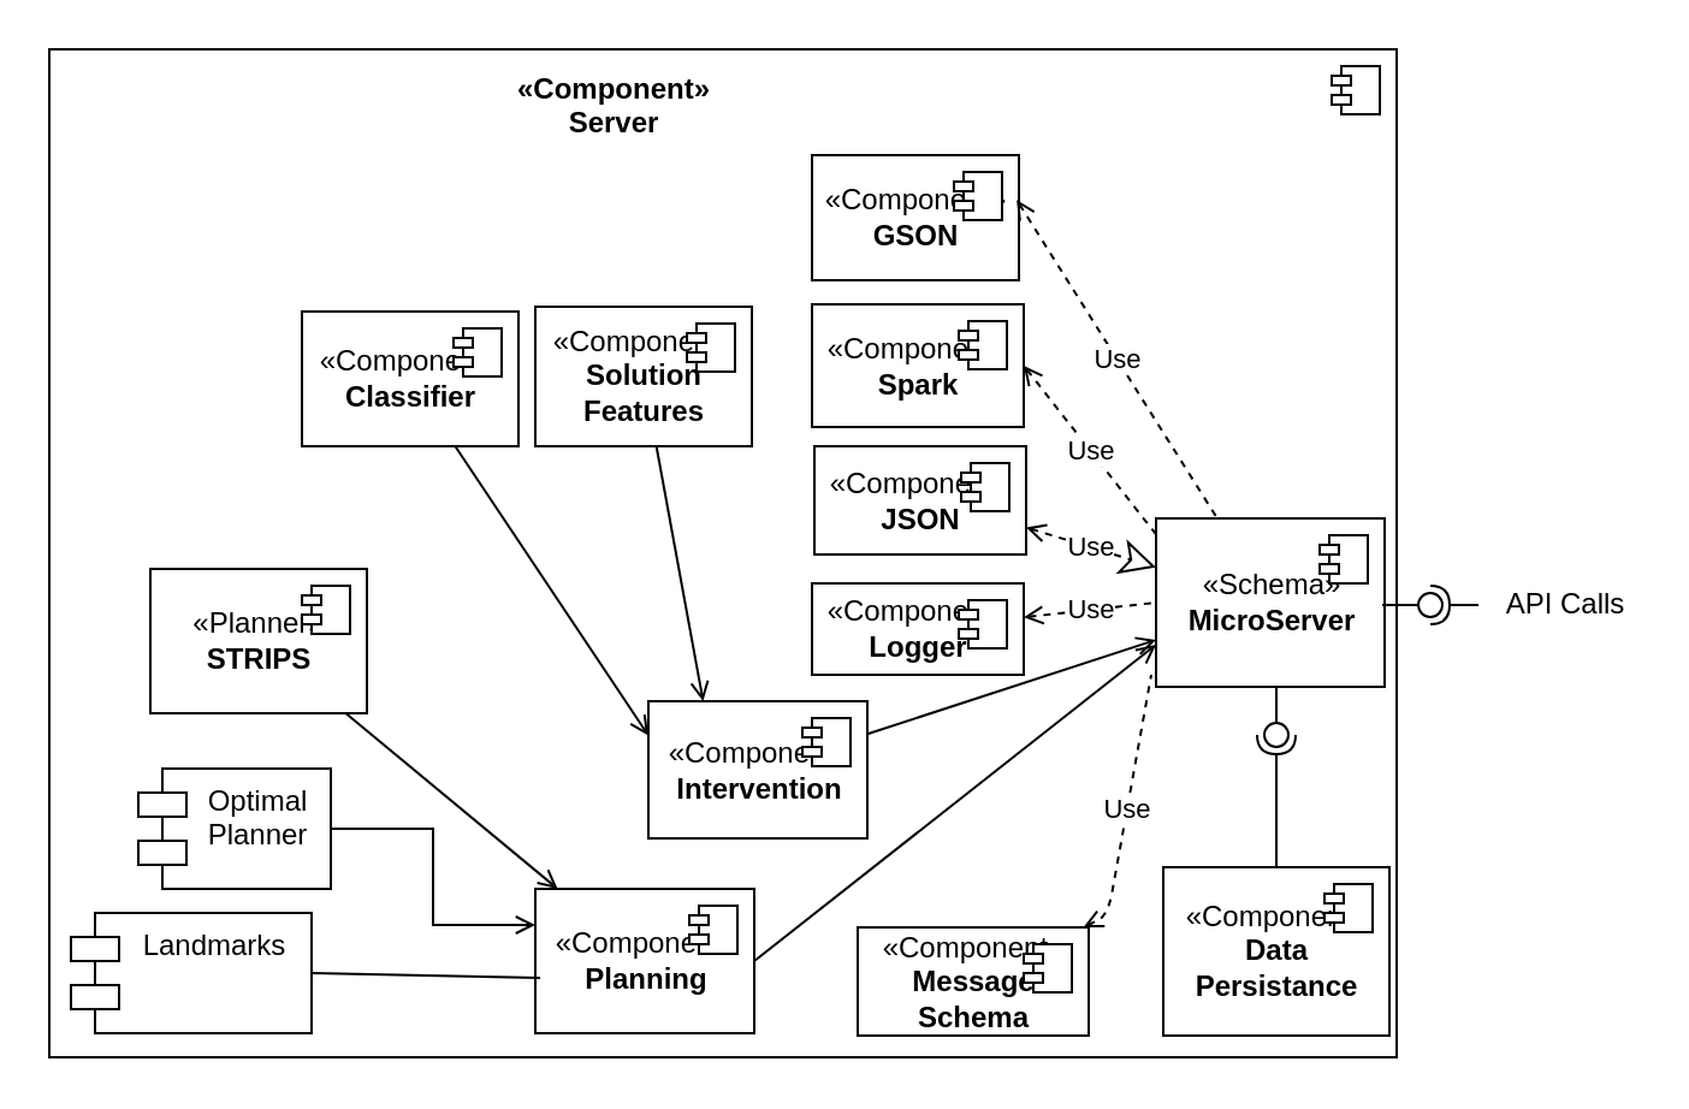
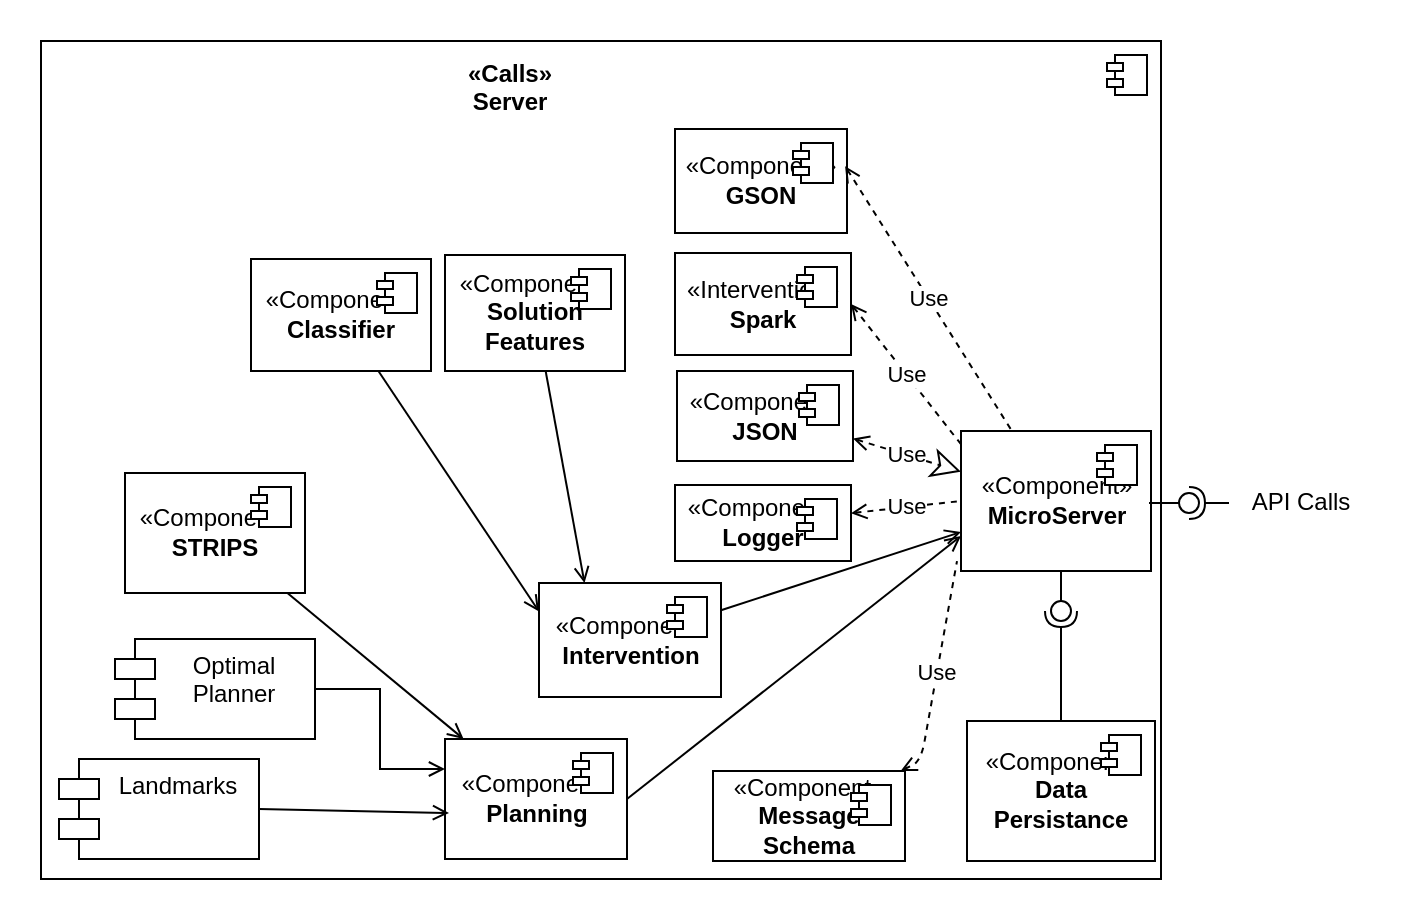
  <mxCell id="0" />
  <mxCell id="1" parent="0" />
  <mxCell id="2" value="" style="html=1;dropTarget=0;" parent="1" vertex="1"><mxGeometry x="20" y="20" width="560" height="419" as="geometry" /></mxCell>
  <mxCell id="3" value="" style="shape=component;jettyWidth=8;jettyHeight=4;" parent="2" vertex="1"><mxGeometry x="1" width="20" height="20" relative="1" as="geometry"><mxPoint x="-27" y="7" as="offset" /></mxGeometry></mxCell>
- <mxCell id="4" value="«Component»&#10;Server" style="text;align=center;fontStyle=1;verticalAlign=middle;spacingLeft=3;spacingRight=3;strokeColor=none;rotatable=0;points=[[0,0.5],[1,0.5]];portConstraint=eastwest;" parent="1" vertex="1"><mxGeometry x="215" y="30" width="80" height="26" as="geometry" /></mxCell>
+ <mxCell id="4" value="«Calls»&#10;Server" style="text;align=center;fontStyle=1;verticalAlign=middle;spacingLeft=3;spacingRight=3;strokeColor=none;rotatable=0;points=[[0,0.5],[1,0.5]];portConstraint=eastwest;" parent="1" vertex="1"><mxGeometry x="215" y="30" width="80" height="26" as="geometry" /></mxCell>
  <mxCell id="5" value="«Component»&lt;br&gt;&lt;b&gt;Logger&lt;/b&gt;" style="html=1;dropTarget=0;" parent="1" vertex="1"><mxGeometry x="337" y="242" width="88" height="38" as="geometry" /></mxCell>
  <mxCell id="6" value="" style="shape=component;jettyWidth=8;jettyHeight=4;" parent="5" vertex="1"><mxGeometry x="1" width="20" height="20" relative="1" as="geometry"><mxPoint x="-27" y="7" as="offset" /></mxGeometry></mxCell>
  <mxCell id="7" value="«Component»&lt;br&gt;&lt;b&gt;GSON&lt;/b&gt;" style="html=1;dropTarget=0;" parent="1" vertex="1"><mxGeometry x="337" y="64" width="86" height="52" as="geometry" /></mxCell>
  <mxCell id="8" value="" style="shape=component;jettyWidth=8;jettyHeight=4;" parent="7" vertex="1"><mxGeometry x="1" width="20" height="20" relative="1" as="geometry"><mxPoint x="-27" y="7" as="offset" /></mxGeometry></mxCell>
- <mxCell id="9" value="«Component»&lt;br&gt;&lt;b&gt;Spark&lt;/b&gt;" style="html=1;dropTarget=0;" parent="1" vertex="1"><mxGeometry x="337" y="126" width="88" height="51" as="geometry" /></mxCell>
+ <mxCell id="9" value="«Intervention»&lt;br&gt;&lt;b&gt;Spark&lt;/b&gt;" style="html=1;dropTarget=0;" parent="1" vertex="1"><mxGeometry x="337" y="126" width="88" height="51" as="geometry" /></mxCell>
  <mxCell id="10" value="" style="shape=component;jettyWidth=8;jettyHeight=4;" parent="9" vertex="1"><mxGeometry x="1" width="20" height="20" relative="1" as="geometry"><mxPoint x="-27" y="7" as="offset" /></mxGeometry></mxCell>
  <mxCell id="11" value="«Component»&lt;br&gt;&lt;b&gt;JSON&lt;/b&gt;" style="html=1;dropTarget=0;" parent="1" vertex="1"><mxGeometry x="338" y="185" width="88" height="45" as="geometry" /></mxCell>
  <mxCell id="12" value="" style="shape=component;jettyWidth=8;jettyHeight=4;" parent="11" vertex="1"><mxGeometry x="1" width="20" height="20" relative="1" as="geometry"><mxPoint x="-27" y="7" as="offset" /></mxGeometry></mxCell>
- <mxCell id="13" value="«Schema»&lt;br&gt;&lt;b&gt;MicroServer&lt;/b&gt;" style="html=1;dropTarget=0;" parent="1" vertex="1"><mxGeometry x="480" y="215" width="95" height="70" as="geometry" /></mxCell>
+ <mxCell id="13" value="«Component»&lt;br&gt;&lt;b&gt;MicroServer&lt;/b&gt;" style="html=1;dropTarget=0;" parent="1" vertex="1"><mxGeometry x="480" y="215" width="95" height="70" as="geometry" /></mxCell>
  <mxCell id="14" value="" style="shape=component;jettyWidth=8;jettyHeight=4;" parent="13" vertex="1"><mxGeometry x="1" width="20" height="20" relative="1" as="geometry"><mxPoint x="-27" y="7" as="offset" /></mxGeometry></mxCell>
  <mxCell id="15" value="Use" style="endArrow=none;endSize=12;dashed=1;html=1;exitX=1;exitY=0.371;exitDx=0;exitDy=0;exitPerimeter=0;entryX=0;entryY=0.5;entryDx=0;entryDy=0;startArrow=open;startFill=0;endFill=0;" parent="1" source="5" edge="1" target="13"><mxGeometry width="160" relative="1" as="geometry"><mxPoint x="447.5" y="84.5" as="sourcePoint" /><mxPoint x="477" y="270" as="targetPoint" /></mxGeometry></mxCell>
  <mxCell id="16" value="Use" style="endArrow=none;endSize=12;dashed=1;html=1;exitX=0.989;exitY=0.357;exitDx=0;exitDy=0;exitPerimeter=0;startArrow=open;startFill=0;endFill=0;" parent="1" source="7" target="13" edge="1"><mxGeometry width="160" relative="1" as="geometry"><mxPoint x="447.5" y="164.5" as="sourcePoint" /><mxPoint x="607.5" y="164.5" as="targetPoint" /></mxGeometry></mxCell>
  <mxCell id="17" value="Use" style="endArrow=classic;endSize=12;dashed=1;html=1;exitX=1;exitY=0.75;exitDx=0;exitDy=0;startArrow=open;startFill=0;endFill=0;" parent="1" source="11" target="13" edge="1"><mxGeometry width="160" relative="1" as="geometry"><mxPoint x="455" y="330" as="sourcePoint" /><mxPoint x="615" y="330" as="targetPoint" /></mxGeometry></mxCell>
  <mxCell id="18" value="Use" style="endArrow=none;endSize=12;dashed=1;html=1;exitX=1;exitY=0.5;exitDx=0;exitDy=0;entryX=0.011;entryY=0.114;entryDx=0;entryDy=0;entryPerimeter=0;startArrow=open;startFill=0;endFill=0;" parent="1" source="9" edge="1" target="13"><mxGeometry width="160" relative="1" as="geometry"><mxPoint x="455" y="244.5" as="sourcePoint" /><mxPoint x="480" y="245" as="targetPoint" /></mxGeometry></mxCell>
  <mxCell id="19" value="API Calls" style="text;html=1;align=center;verticalAlign=middle;resizable=0;points=[];autosize=1;" parent="1" vertex="1"><mxGeometry x="620" y="241" width="60" height="20" as="geometry" /></mxCell>
  <mxCell id="20" value="" style="rounded=0;orthogonalLoop=1;jettySize=auto;html=1;endArrow=none;endFill=0;" parent="1" target="22" edge="1"><mxGeometry relative="1" as="geometry"><mxPoint x="574" y="251" as="sourcePoint" /></mxGeometry></mxCell>
  <mxCell id="21" value="" style="rounded=0;orthogonalLoop=1;jettySize=auto;html=1;endArrow=halfCircle;endFill=0;entryX=0.5;entryY=0.5;entryDx=0;entryDy=0;endSize=6;strokeWidth=1;" parent="1" target="22" edge="1"><mxGeometry relative="1" as="geometry"><mxPoint x="614" y="251" as="sourcePoint" /></mxGeometry></mxCell>
  <mxCell id="22" value="" style="ellipse;whiteSpace=wrap;html=1;fontFamily=Helvetica;fontSize=12;fontColor=#000000;align=center;strokeColor=#000000;fillColor=#ffffff;points=[];aspect=fixed;resizable=0;" parent="1" vertex="1"><mxGeometry x="589" y="246" width="10" height="10" as="geometry" /></mxCell>
  <mxCell id="23" value="Use" style="endArrow=none;endSize=12;dashed=1;html=1;entryX=-0.021;entryY=0.929;entryDx=0;entryDy=0;entryPerimeter=0;startArrow=open;startFill=0;endFill=0;" parent="1" source="30" target="13" edge="1"><mxGeometry width="160" relative="1" as="geometry"><mxPoint x="332.1" y="411.05" as="sourcePoint" /><mxPoint x="592" y="410" as="targetPoint" /><Array as="points"><mxPoint x="460" y="380" /></Array></mxGeometry></mxCell>
  <mxCell id="24" value="«Component»&lt;br&gt;&lt;div&gt;&lt;b&gt;Data&lt;/b&gt;&lt;/div&gt;&lt;div&gt;&lt;b&gt;Persistance&lt;br&gt;&lt;/b&gt;&lt;/div&gt;" style="html=1;dropTarget=0;" vertex="1" parent="1"><mxGeometry x="483" y="360" width="94" height="70" as="geometry" /></mxCell>
  <mxCell id="25" value="" style="shape=component;jettyWidth=8;jettyHeight=4;" vertex="1" parent="24"><mxGeometry x="1" width="20" height="20" relative="1" as="geometry"><mxPoint x="-27" y="7" as="offset" /></mxGeometry></mxCell>
  <mxCell id="26" value="" style="group;rotation=90;container=1;" vertex="1" connectable="0" parent="1"><mxGeometry x="510" y="300" width="40" height="10" as="geometry" /></mxCell>
  <mxCell id="27" value="" style="rounded=0;orthogonalLoop=1;jettySize=auto;html=1;endArrow=none;endFill=0;" edge="1" target="28" parent="26"><mxGeometry relative="1" as="geometry"><mxPoint x="20" y="-15" as="sourcePoint" /></mxGeometry></mxCell>
  <mxCell id="28" value="" style="ellipse;whiteSpace=wrap;html=1;fontFamily=Helvetica;fontSize=12;fontColor=#000000;align=center;strokeColor=#000000;fillColor=#ffffff;points=[];aspect=fixed;resizable=0;rotation=90;" vertex="1" parent="26"><mxGeometry x="15" width="10" height="10" as="geometry" /></mxCell>
  <mxCell id="29" value="" style="rounded=0;orthogonalLoop=1;jettySize=auto;html=1;endArrow=halfCircle;endFill=0;entryX=0.5;entryY=0.5;entryDx=0;entryDy=0;endSize=6;strokeWidth=1;" edge="1" target="28" parent="1" source="24"><mxGeometry relative="1" as="geometry"><mxPoint x="530" y="325" as="sourcePoint" /></mxGeometry></mxCell>
  <mxCell id="30" value="«Component»&lt;br&gt;&lt;div&gt;&lt;b&gt;Message&lt;/b&gt;&lt;/div&gt;&lt;div&gt;&lt;b&gt;Schema&lt;br&gt;&lt;/b&gt;&lt;/div&gt;" style="html=1;dropTarget=0;" vertex="1" parent="1"><mxGeometry x="356" y="385" width="96" height="45" as="geometry" /></mxCell>
  <mxCell id="31" value="" style="shape=component;jettyWidth=8;jettyHeight=4;" vertex="1" parent="30"><mxGeometry x="1" width="20" height="20" relative="1" as="geometry"><mxPoint x="-27" y="7" as="offset" /></mxGeometry></mxCell>
  <mxCell id="32" style="edgeStyle=none;rounded=0;orthogonalLoop=1;jettySize=auto;html=1;startArrow=none;startFill=0;endArrow=open;endFill=0;" edge="1" parent="1" source="33" target="13"><mxGeometry relative="1" as="geometry" /></mxCell>
  <mxCell id="33" value="«Component»&lt;br&gt;&lt;b&gt;Intervention&lt;/b&gt;" style="html=1;dropTarget=0;" vertex="1" parent="1"><mxGeometry x="269" y="291" width="91" height="57" as="geometry" /></mxCell>
  <mxCell id="34" value="" style="shape=component;jettyWidth=8;jettyHeight=4;" vertex="1" parent="33"><mxGeometry x="1" width="20" height="20" relative="1" as="geometry"><mxPoint x="-27" y="7" as="offset" /></mxGeometry></mxCell>
  <mxCell id="35" style="edgeStyle=none;rounded=0;orthogonalLoop=1;jettySize=auto;html=1;exitX=1;exitY=0.5;exitDx=0;exitDy=0;entryX=0;entryY=0.75;entryDx=0;entryDy=0;startArrow=none;startFill=0;endArrow=open;endFill=0;" edge="1" parent="1" source="36" target="13"><mxGeometry relative="1" as="geometry" /></mxCell>
  <mxCell id="36" value="«Component»&lt;br&gt;&lt;b&gt;Planning&lt;/b&gt;" style="html=1;dropTarget=0;" vertex="1" parent="1"><mxGeometry x="222" y="369" width="91" height="60" as="geometry" /></mxCell>
  <mxCell id="37" value="" style="shape=component;jettyWidth=8;jettyHeight=4;" vertex="1" parent="36"><mxGeometry x="1" width="20" height="20" relative="1" as="geometry"><mxPoint x="-27" y="7" as="offset" /></mxGeometry></mxCell>
  <mxCell id="38" style="edgeStyle=orthogonalEdgeStyle;rounded=0;orthogonalLoop=1;jettySize=auto;html=1;entryX=0;entryY=0.25;entryDx=0;entryDy=0;startArrow=none;startFill=0;endArrow=open;endFill=0;" edge="1" parent="1" source="39" target="36"><mxGeometry relative="1" as="geometry" /></mxCell>
- <mxCell id="39" value="Optimal&#10;Planner&#10;" style="shape=module;align=left;spacingLeft=20;align=center;verticalAlign=top;" vertex="1" parent="1"><mxGeometry x="57" y="319" width="80" height="50" as="geometry" /></mxCell>
- <mxCell id="40" style="rounded=0;orthogonalLoop=1;jettySize=auto;html=1;exitX=1;exitY=0.5;exitDx=0;exitDy=0;startArrow=none;startFill=0;endArrow=none;endFill=0;entryX=0.022;entryY=0.617;entryDx=0;entryDy=0;entryPerimeter=0;" edge="1" parent="1" source="41" target="36"><mxGeometry relative="1" as="geometry" /></mxCell>
+ <mxCell id="39" value="Optimal&#10;Planner&#10;" style="shape=module;align=left;spacingLeft=20;align=center;verticalAlign=top;" vertex="1" parent="1"><mxGeometry x="57" y="319" width="100" height="50" as="geometry" /></mxCell>
+ <mxCell id="40" style="rounded=0;orthogonalLoop=1;jettySize=auto;html=1;exitX=1;exitY=0.5;exitDx=0;exitDy=0;startArrow=none;startFill=0;endArrow=open;endFill=0;entryX=0.022;entryY=0.617;entryDx=0;entryDy=0;entryPerimeter=0;" edge="1" parent="1" source="41" target="36"><mxGeometry relative="1" as="geometry" /></mxCell>
  <mxCell id="41" value="Landmarks" style="shape=module;align=left;spacingLeft=20;align=center;verticalAlign=top;" vertex="1" parent="1"><mxGeometry x="29" y="379" width="100" height="50" as="geometry" /></mxCell>
  <mxCell id="42" style="edgeStyle=none;rounded=0;orthogonalLoop=1;jettySize=auto;html=1;startArrow=none;startFill=0;endArrow=open;endFill=0;" edge="1" parent="1" source="43" target="36"><mxGeometry relative="1" as="geometry" /></mxCell>
- <mxCell id="43" value="«Planner»&lt;br&gt;&lt;b&gt;STRIPS&lt;/b&gt;" style="html=1;dropTarget=0;" vertex="1" parent="1"><mxGeometry x="62" y="236" width="90" height="60" as="geometry" /></mxCell>
+ <mxCell id="43" value="«Component»&lt;br&gt;&lt;b&gt;STRIPS&lt;/b&gt;" style="html=1;dropTarget=0;" vertex="1" parent="1"><mxGeometry x="62" y="236" width="90" height="60" as="geometry" /></mxCell>
  <mxCell id="44" value="" style="shape=component;jettyWidth=8;jettyHeight=4;" vertex="1" parent="43"><mxGeometry x="1" width="20" height="20" relative="1" as="geometry"><mxPoint x="-27" y="7" as="offset" /></mxGeometry></mxCell>
  <mxCell id="45" style="edgeStyle=none;rounded=0;orthogonalLoop=1;jettySize=auto;html=1;entryX=0;entryY=0.25;entryDx=0;entryDy=0;startArrow=none;startFill=0;endArrow=open;endFill=0;" edge="1" parent="1" source="46" target="33"><mxGeometry relative="1" as="geometry" /></mxCell>
  <mxCell id="46" value="«Component»&lt;br&gt;&lt;b&gt;Classifier&lt;/b&gt;" style="html=1;dropTarget=0;" vertex="1" parent="1"><mxGeometry x="125" y="129" width="90" height="56" as="geometry" /></mxCell>
  <mxCell id="47" value="" style="shape=component;jettyWidth=8;jettyHeight=4;" vertex="1" parent="46"><mxGeometry x="1" width="20" height="20" relative="1" as="geometry"><mxPoint x="-27" y="7" as="offset" /></mxGeometry></mxCell>
  <mxCell id="48" style="edgeStyle=none;rounded=0;orthogonalLoop=1;jettySize=auto;html=1;entryX=0.25;entryY=0;entryDx=0;entryDy=0;startArrow=none;startFill=0;endArrow=open;endFill=0;" edge="1" parent="1" source="49" target="33"><mxGeometry relative="1" as="geometry" /></mxCell>
  <mxCell id="49" value="«Component»&lt;br&gt;&lt;div&gt;&lt;b&gt;Solution&lt;/b&gt;&lt;/div&gt;&lt;div&gt;&lt;b&gt;Features&lt;br&gt;&lt;/b&gt;&lt;/div&gt;" style="html=1;dropTarget=0;" vertex="1" parent="1"><mxGeometry x="222" y="127" width="90" height="58" as="geometry" /></mxCell>
  <mxCell id="50" value="" style="shape=component;jettyWidth=8;jettyHeight=4;" vertex="1" parent="49"><mxGeometry x="1" width="20" height="20" relative="1" as="geometry"><mxPoint x="-27" y="7" as="offset" /></mxGeometry></mxCell>
